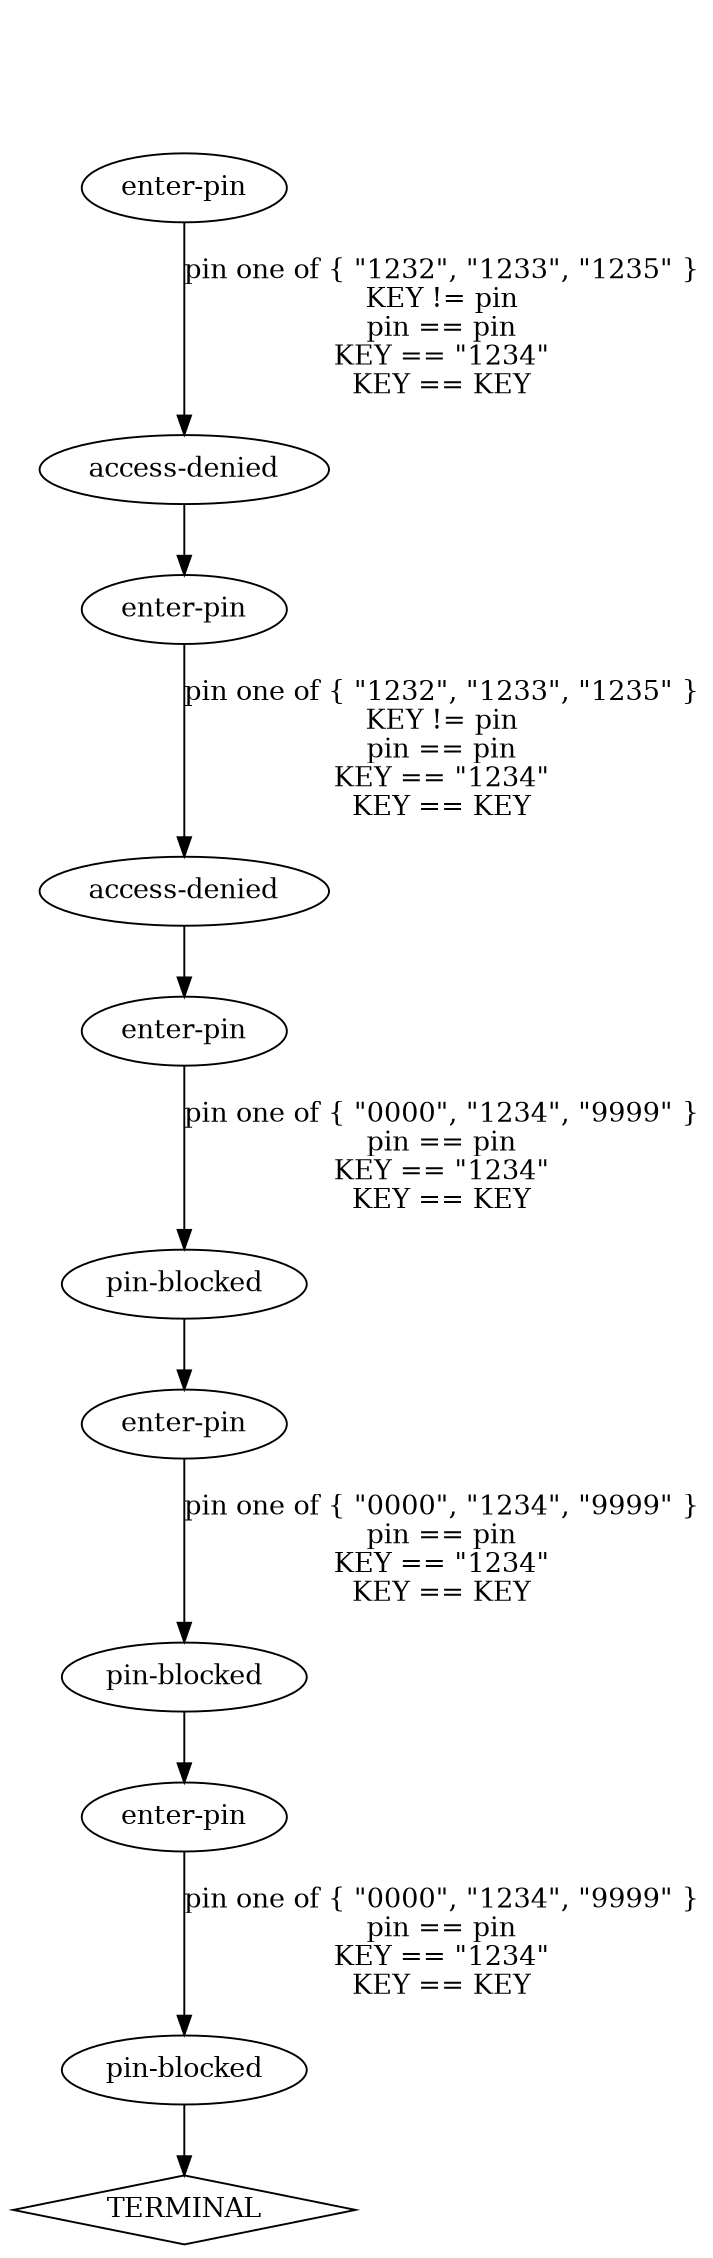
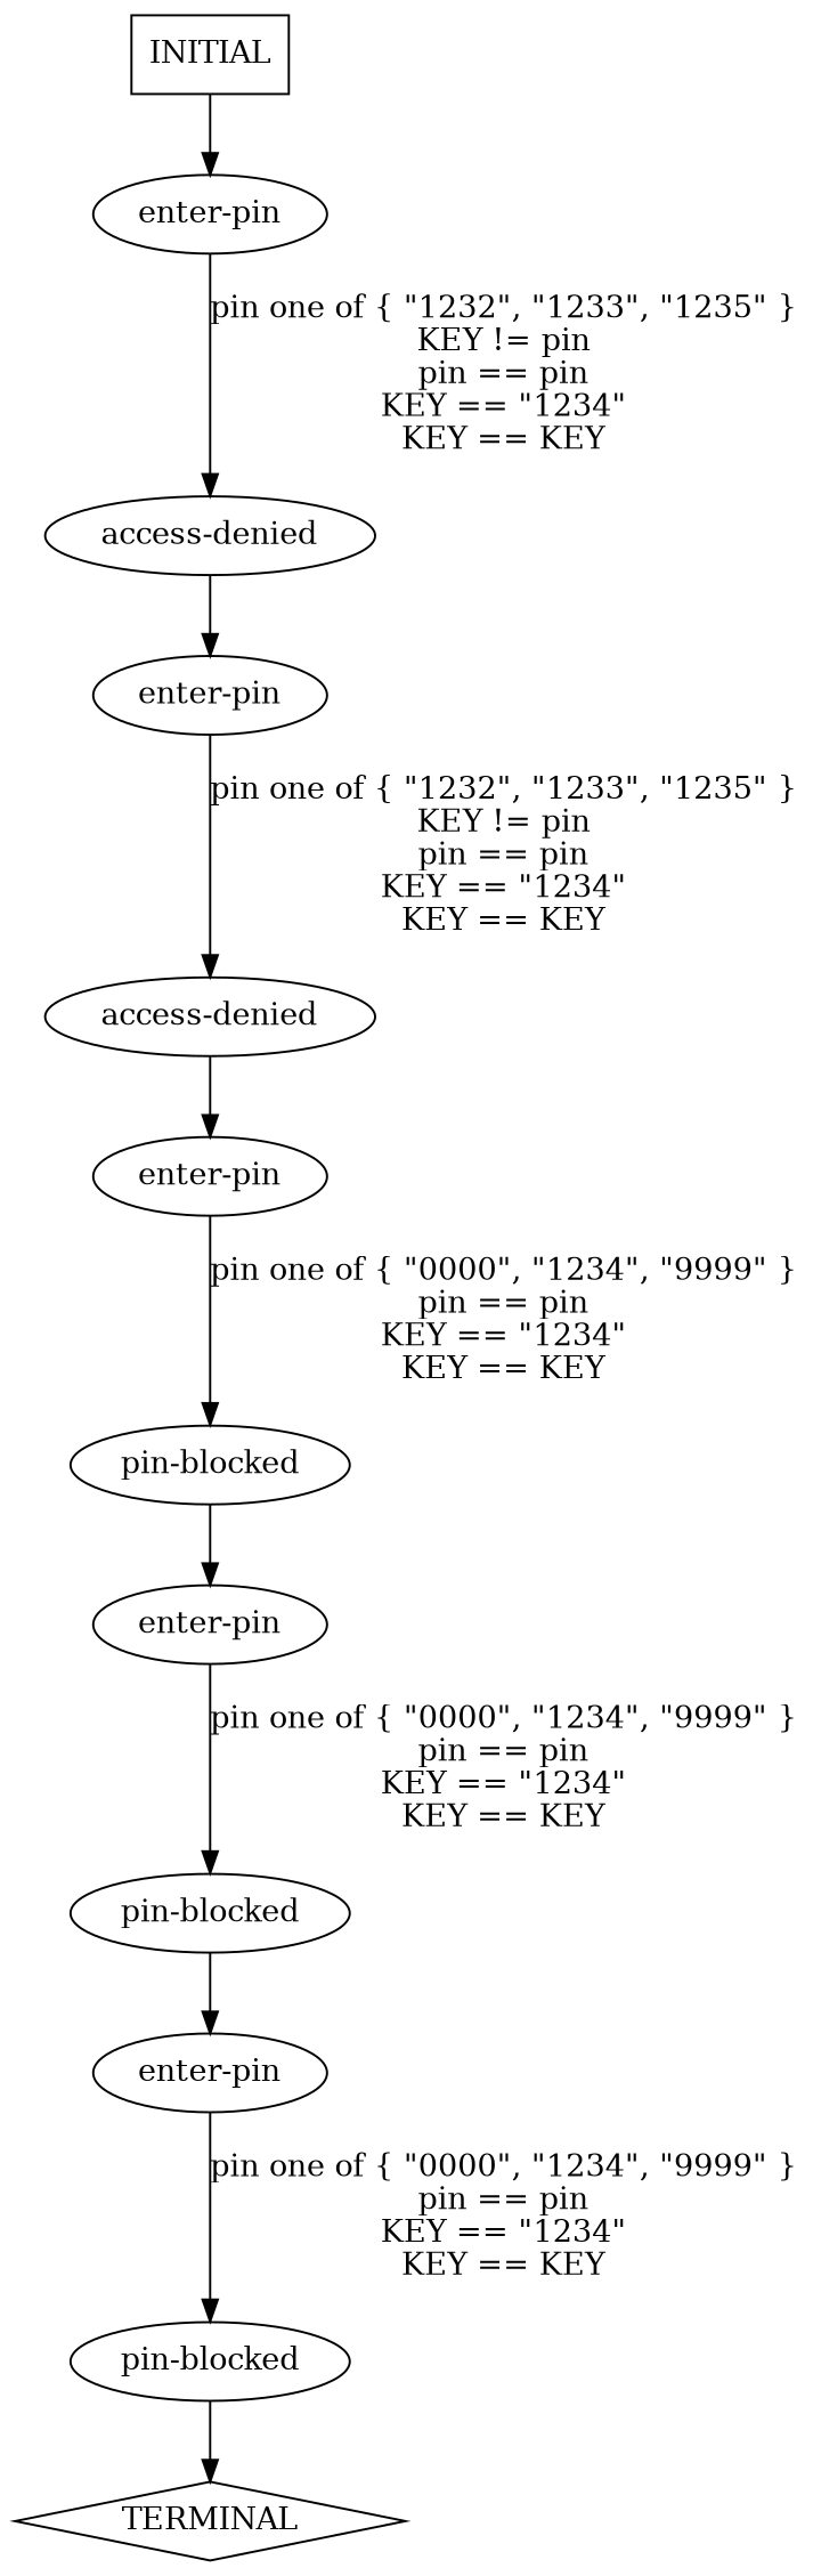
  digraph {
    n1 [label="access-denied"]
    n2 [label="enter-pin"]
    n3 [label="access-denied"]
    n4 [label="enter-pin"]
    n5 [label="enter-pin"]
    n6 [label="pin-blocked"]
    n7 [label="enter-pin"]
    n8 [label="pin-blocked"]
    n9 [label="enter-pin"]
    n10 [label="pin-blocked"]
    n11 [label=TERMINAL shape=diamond]
+   n12 [label=INITIAL shape=box]
    n1 -> n2
    n2 -> n3 [label="pin one of { \"1232\", \"1233\", \"1235\" }\nKEY != pin\npin == pin\nKEY == \"1234\"\nKEY == KEY"]
    n3 -> n4
    n4 -> n6 [label="pin one of { \"0000\", \"1234\", \"9999\" }\npin == pin\nKEY == \"1234\"\nKEY == KEY"]
    n5 -> n1 [label="pin one of { \"1232\", \"1233\", \"1235\" }\nKEY != pin\npin == pin\nKEY == \"1234\"\nKEY == KEY"]
    n6 -> n7
    n7 -> n8 [label="pin one of { \"0000\", \"1234\", \"9999\" }\npin == pin\nKEY == \"1234\"\nKEY == KEY"]
    n8 -> n9
    n9 -> n10 [label="pin one of { \"0000\", \"1234\", \"9999\" }\npin == pin\nKEY == \"1234\"\nKEY == KEY"]
    n10 -> n11
+   n12 -> n5
  }
